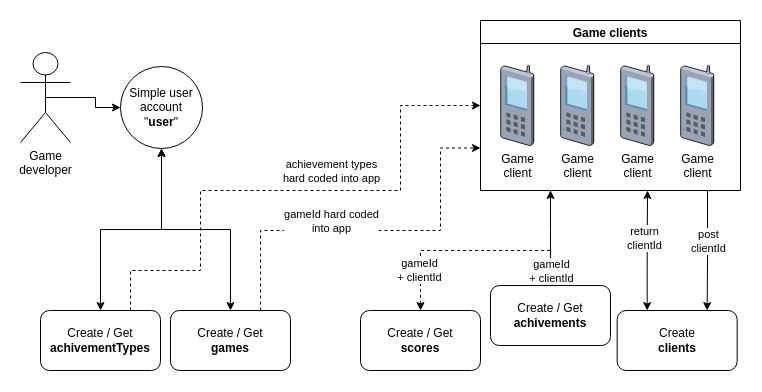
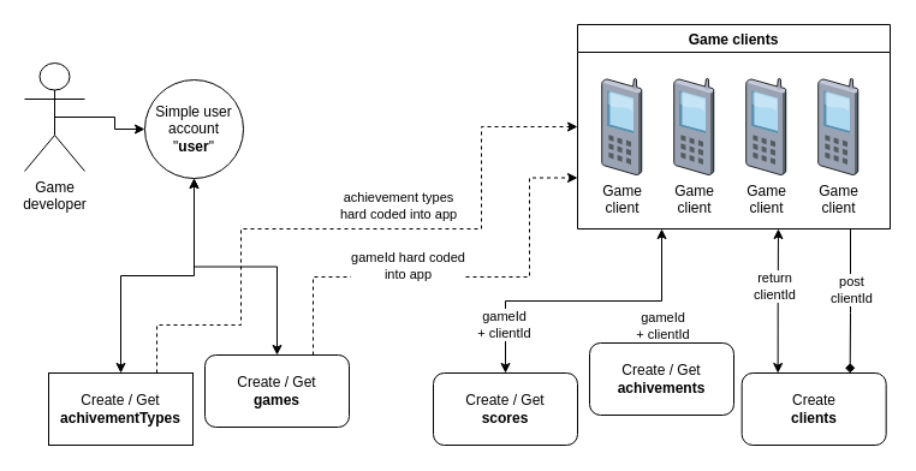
  <mxCell id="0" />
  <mxCell id="1" parent="0" />
  <mxCell id="2" style="edgeStyle=orthogonalEdgeStyle;rounded=0;orthogonalLoop=1;jettySize=auto;html=1;exitX=0.75;exitY=0;exitDx=0;exitDy=0;entryX=0;entryY=0.5;entryDx=0;entryDy=0;startArrow=none;startFill=0;dashed=1;" edge="1" parent="1" source="4" target="24"><mxGeometry relative="1" as="geometry"><Array as="points"><mxPoint x="130" y="270" /><mxPoint x="200" y="270" /><mxPoint x="200" y="190" /><mxPoint x="400" y="190" /><mxPoint x="400" y="105" /></Array></mxGeometry></mxCell>
  <mxCell id="3" value="achievement types&lt;br&gt;hard coded into app" style="edgeLabel;html=1;align=center;verticalAlign=middle;resizable=0;points=[];" vertex="1" connectable="0" parent="2"><mxGeometry x="0.56" y="-4" relative="1" as="geometry"><mxPoint x="-74" y="23" as="offset" /></mxGeometry></mxCell>
- <mxCell id="4" value="Create / Get&lt;br&gt;&lt;b&gt;achivementTypes&lt;/b&gt;" style="rounded=1;whiteSpace=wrap;html=1;" vertex="1" parent="1"><mxGeometry x="40" y="310" width="120" height="60" as="geometry" /></mxCell>
+ <mxCell id="4" value="Create / Get&lt;br&gt;&lt;b&gt;achivementTypes&lt;/b&gt;" style="whiteSpace=wrap;html=1;rounded=0;" vertex="1" parent="1"><mxGeometry x="40" y="310" width="120" height="60" as="geometry" /></mxCell>
  <mxCell id="5" style="edgeStyle=orthogonalEdgeStyle;rounded=0;orthogonalLoop=1;jettySize=auto;html=1;exitX=0.5;exitY=0.5;exitDx=0;exitDy=0;exitPerimeter=0;entryX=0;entryY=0.5;entryDx=0;entryDy=0;" edge="1" parent="1" source="6" target="9"><mxGeometry relative="1" as="geometry" /></mxCell>
  <mxCell id="6" value="Game&lt;br&gt;developer" style="shape=umlActor;verticalLabelPosition=bottom;verticalAlign=top;html=1;outlineConnect=0;" vertex="1" parent="1"><mxGeometry x="20" y="52" width="50" height="90" as="geometry" /></mxCell>
  <mxCell id="7" style="edgeStyle=orthogonalEdgeStyle;rounded=0;orthogonalLoop=1;jettySize=auto;html=1;startArrow=classic;startFill=1;" edge="1" parent="1" source="9" target="4"><mxGeometry relative="1" as="geometry" /></mxCell>
  <mxCell id="8" style="edgeStyle=orthogonalEdgeStyle;rounded=0;orthogonalLoop=1;jettySize=auto;html=1;entryX=0.5;entryY=0;entryDx=0;entryDy=0;startArrow=classic;startFill=1;" edge="1" parent="1" source="9" target="12"><mxGeometry relative="1" as="geometry" /></mxCell>
  <mxCell id="9" value="Simple user&lt;br&gt;account&lt;br&gt;&quot;&lt;b&gt;user&lt;/b&gt;&quot;" style="ellipse;whiteSpace=wrap;html=1;aspect=fixed;" vertex="1" parent="1"><mxGeometry x="120" y="66" width="82" height="82" as="geometry" /></mxCell>
  <mxCell id="10" style="edgeStyle=orthogonalEdgeStyle;rounded=0;orthogonalLoop=1;jettySize=auto;html=1;exitX=0.75;exitY=0;exitDx=0;exitDy=0;entryX=0;entryY=0.75;entryDx=0;entryDy=0;startArrow=none;startFill=0;dashed=1;" edge="1" parent="1" source="12" target="24"><mxGeometry relative="1" as="geometry"><Array as="points"><mxPoint x="260" y="230" /><mxPoint x="440" y="230" /><mxPoint x="440" y="148" /></Array></mxGeometry></mxCell>
  <mxCell id="11" value="gameId hard coded&lt;br&gt;into app" style="edgeLabel;html=1;align=center;verticalAlign=middle;resizable=0;points=[];" vertex="1" connectable="0" parent="10"><mxGeometry x="-0.111" y="-1" relative="1" as="geometry"><mxPoint x="-20" y="-11" as="offset" /></mxGeometry></mxCell>
- <mxCell id="12" value="Create / Get&lt;br&gt;&lt;b&gt;games&lt;/b&gt;" style="rounded=1;whiteSpace=wrap;html=1;" vertex="1" parent="1"><mxGeometry x="170" y="310" width="120" height="60" as="geometry" /></mxCell>
+ <mxCell id="12" value="Create / Get&lt;br&gt;&lt;b&gt;games&lt;/b&gt;" style="rounded=1;whiteSpace=wrap;html=1;" vertex="1" parent="1"><mxGeometry x="170" y="295" width="120" height="60" as="geometry" /></mxCell>
  <mxCell id="13" value="Create / Get&lt;br&gt;&lt;b&gt;scores&lt;/b&gt;" style="rounded=1;whiteSpace=wrap;html=1;" vertex="1" parent="1"><mxGeometry x="360" y="310" width="120" height="60" as="geometry" /></mxCell>
  <mxCell id="14" value="Create / Get&lt;br&gt;&lt;b&gt;achivements&lt;/b&gt;" style="rounded=1;whiteSpace=wrap;html=1;" vertex="1" parent="1"><mxGeometry x="490" y="285" width="120" height="60" as="geometry" /></mxCell>
  <mxCell id="15" style="edgeStyle=orthogonalEdgeStyle;rounded=0;orthogonalLoop=1;jettySize=auto;html=1;exitX=0.25;exitY=0;exitDx=0;exitDy=0;startArrow=classic;startFill=1;" edge="1" parent="1" source="17"><mxGeometry relative="1" as="geometry"><mxPoint x="647" y="190" as="targetPoint" /></mxGeometry></mxCell>
  <mxCell id="16" value="return&lt;br&gt;clientId" style="edgeLabel;html=1;align=center;verticalAlign=middle;resizable=0;points=[];" vertex="1" connectable="0" parent="15"><mxGeometry x="0.202" y="4" relative="1" as="geometry"><mxPoint as="offset" /></mxGeometry></mxCell>
  <mxCell id="17" value="Create&lt;br&gt;&lt;b&gt;clients&lt;/b&gt;" style="rounded=1;whiteSpace=wrap;html=1;" vertex="1" parent="1"><mxGeometry x="616.66" y="310" width="120" height="60" as="geometry" /></mxCell>
- <mxCell id="18" style="edgeStyle=orthogonalEdgeStyle;rounded=0;orthogonalLoop=1;jettySize=auto;html=1;entryX=0.75;entryY=0;entryDx=0;entryDy=0;" edge="1" parent="1" source="24" target="17"><mxGeometry relative="1" as="geometry"><Array as="points"><mxPoint x="707" y="260" /><mxPoint x="707" y="260" /></Array></mxGeometry></mxCell>
+ <mxCell id="18" style="edgeStyle=orthogonalEdgeStyle;rounded=0;orthogonalLoop=1;jettySize=auto;html=1;entryX=0.75;entryY=0;entryDx=0;entryDy=0;endArrow=diamond;" edge="1" parent="1" source="24" target="17"><mxGeometry relative="1" as="geometry"><Array as="points"><mxPoint x="707" y="260" /><mxPoint x="707" y="260" /></Array></mxGeometry></mxCell>
  <mxCell id="19" value="post&lt;br&gt;clientId" style="edgeLabel;html=1;align=center;verticalAlign=middle;resizable=0;points=[];" vertex="1" connectable="0" parent="18"><mxGeometry x="-0.267" relative="1" as="geometry"><mxPoint y="6" as="offset" /></mxGeometry></mxCell>
- <mxCell id="20" style="edgeStyle=orthogonalEdgeStyle;rounded=0;orthogonalLoop=1;jettySize=auto;html=1;entryX=0.5;entryY=0;entryDx=0;entryDy=0;" edge="1" parent="1" source="24" target="14"><mxGeometry relative="1" as="geometry"><Array as="points"><mxPoint x="550" y="230" /><mxPoint x="550" y="230" /></Array></mxGeometry></mxCell>
- <mxCell id="21" style="edgeStyle=orthogonalEdgeStyle;rounded=0;orthogonalLoop=1;jettySize=auto;html=1;entryX=0.5;entryY=0;entryDx=0;entryDy=0;startArrow=classic;startFill=1;dashed=1;" edge="1" parent="1" source="24" target="13"><mxGeometry relative="1" as="geometry"><Array as="points"><mxPoint x="550" y="250" /><mxPoint x="420" y="250" /></Array></mxGeometry></mxCell>
+ <mxCell id="21" style="edgeStyle=orthogonalEdgeStyle;rounded=0;orthogonalLoop=1;jettySize=auto;html=1;entryX=0.5;entryY=0;entryDx=0;entryDy=0;startArrow=classic;startFill=1;" edge="1" parent="1" source="24" target="13"><mxGeometry relative="1" as="geometry"><Array as="points"><mxPoint x="550" y="250" /><mxPoint x="420" y="250" /></Array></mxGeometry></mxCell>
  <mxCell id="22" value="gameId&lt;br&gt;+ clientId" style="edgeLabel;html=1;align=center;verticalAlign=middle;resizable=0;points=[];" vertex="1" connectable="0" parent="21"><mxGeometry x="-0.696" relative="1" as="geometry"><mxPoint y="42" as="offset" /></mxGeometry></mxCell>
  <mxCell id="23" value="gameId&lt;br&gt;+ clientId" style="edgeLabel;html=1;align=center;verticalAlign=middle;resizable=0;points=[];" vertex="1" connectable="0" parent="21"><mxGeometry x="0.672" y="-2" relative="1" as="geometry"><mxPoint as="offset" /></mxGeometry></mxCell>
  <mxCell id="24" value="Game clients" style="swimlane;" vertex="1" parent="1"><mxGeometry x="480" y="20" width="260" height="170" as="geometry" /></mxCell>
  <mxCell id="25" value="Game&lt;br&gt;client" style="verticalLabelPosition=bottom;sketch=0;aspect=fixed;html=1;verticalAlign=top;strokeColor=none;align=center;outlineConnect=0;shape=mxgraph.citrix.cell_phone;" vertex="1" parent="24"><mxGeometry x="140" y="45" width="33.33" height="80" as="geometry" /></mxCell>
  <mxCell id="26" value="Game&lt;br&gt;client" style="verticalLabelPosition=bottom;sketch=0;aspect=fixed;html=1;verticalAlign=top;strokeColor=none;align=center;outlineConnect=0;shape=mxgraph.citrix.cell_phone;" vertex="1" parent="24"><mxGeometry x="20" y="45" width="33.33" height="80" as="geometry" /></mxCell>
  <mxCell id="27" value="Game&lt;br&gt;client" style="verticalLabelPosition=bottom;sketch=0;aspect=fixed;html=1;verticalAlign=top;strokeColor=none;align=center;outlineConnect=0;shape=mxgraph.citrix.cell_phone;" vertex="1" parent="24"><mxGeometry x="80" y="45" width="33.33" height="80" as="geometry" /></mxCell>
  <mxCell id="28" value="Game&lt;br&gt;client" style="verticalLabelPosition=bottom;sketch=0;aspect=fixed;html=1;verticalAlign=top;strokeColor=none;align=center;outlineConnect=0;shape=mxgraph.citrix.cell_phone;" vertex="1" parent="24"><mxGeometry x="200" y="45" width="33.33" height="80" as="geometry" /></mxCell>
